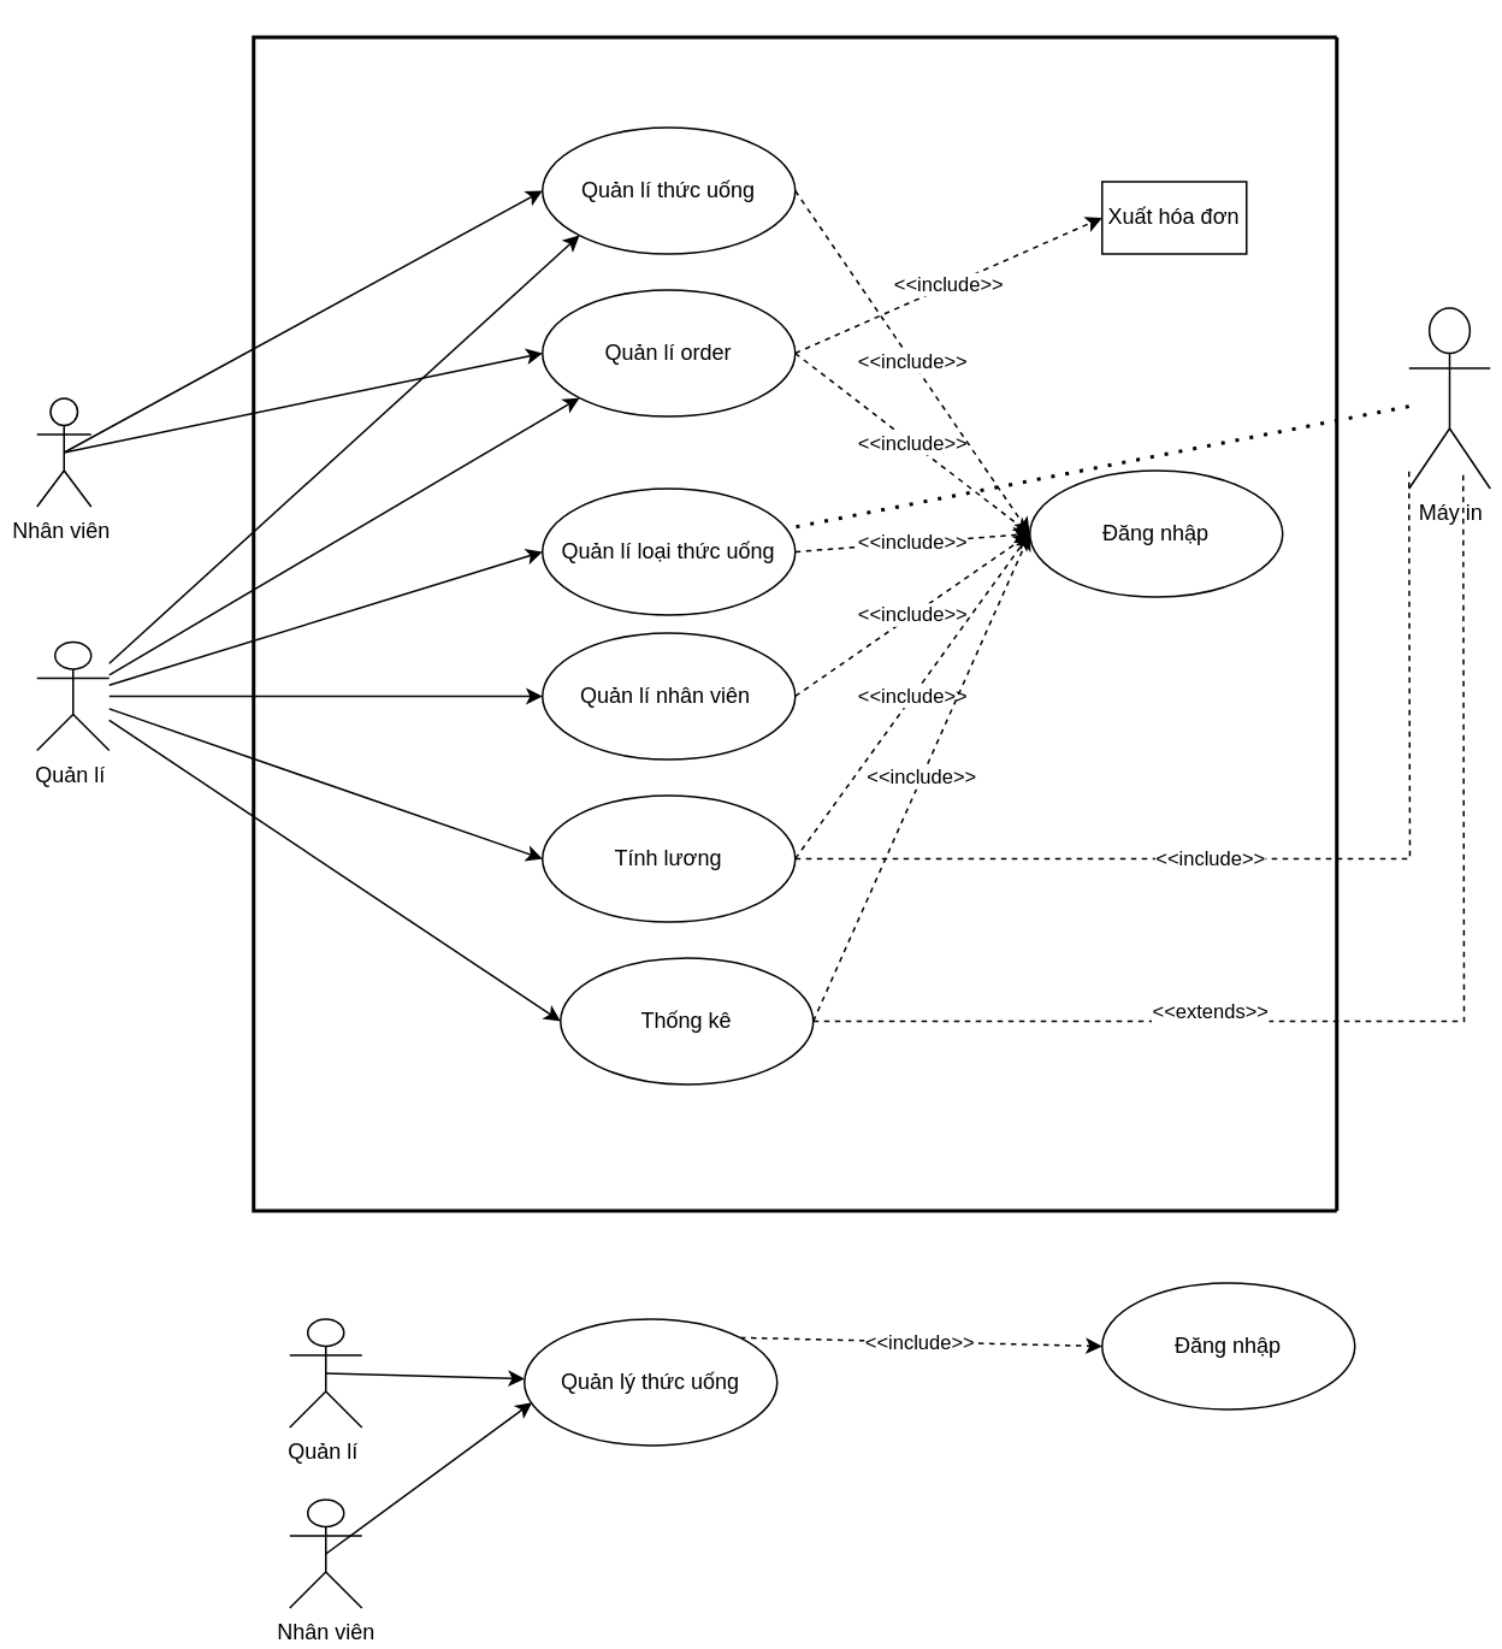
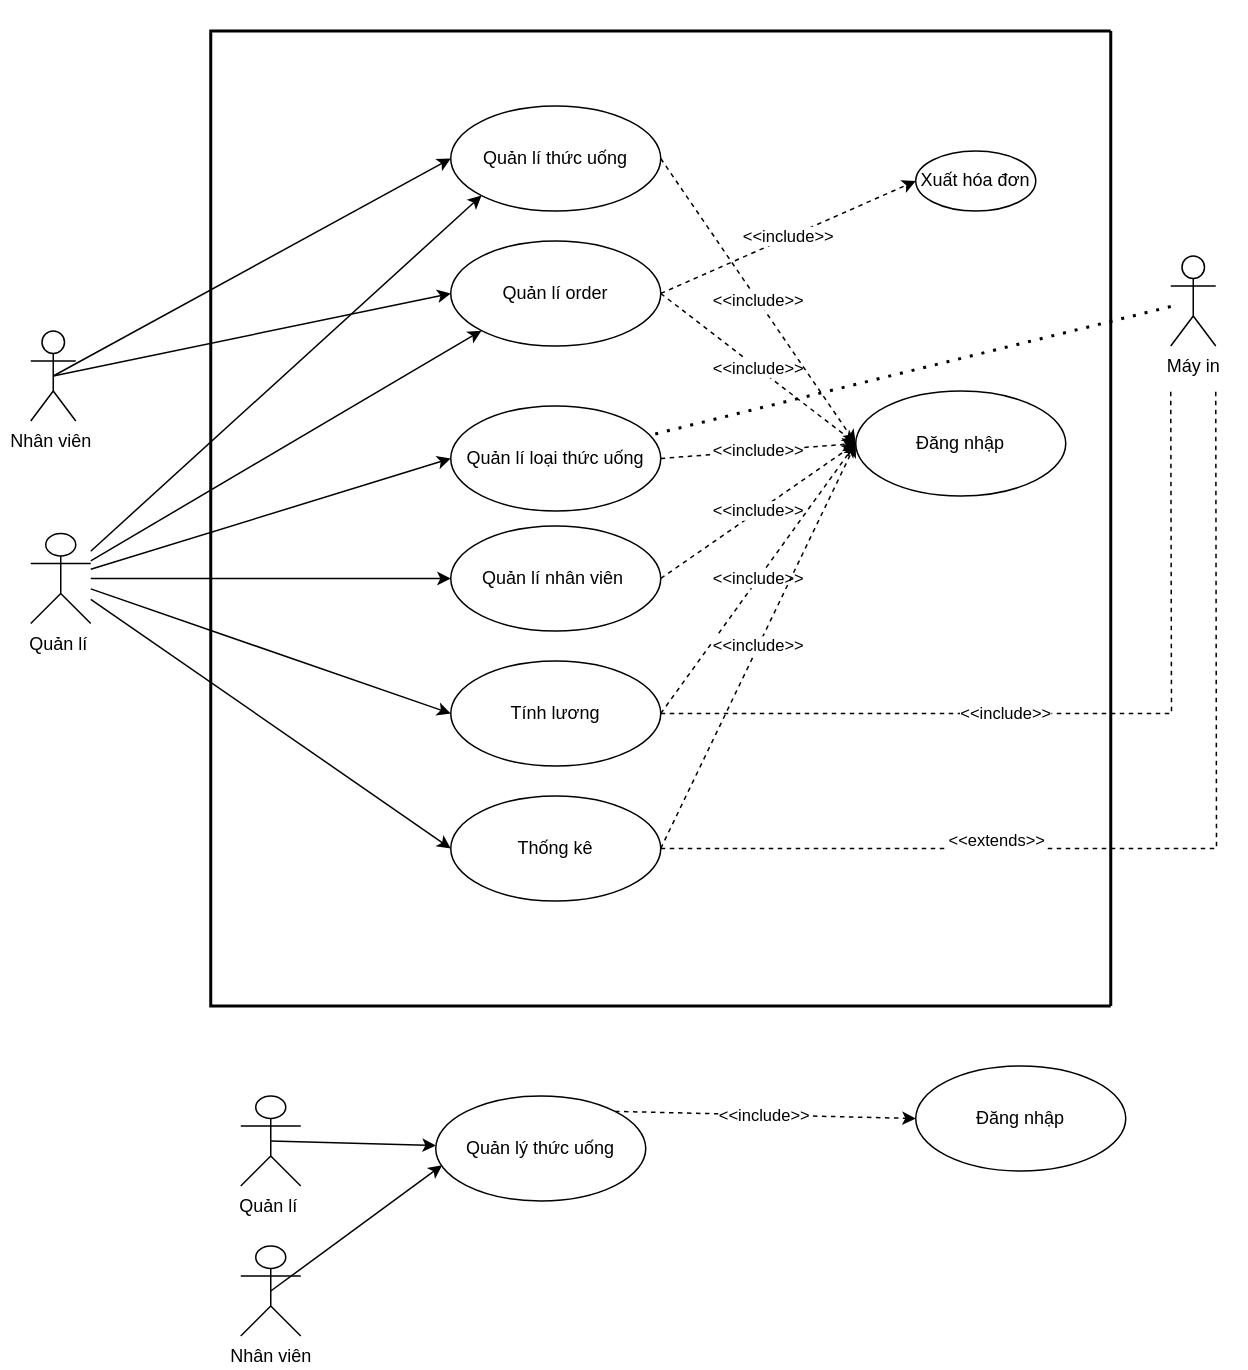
  <mxCell id="0" />
  <mxCell id="1" parent="0" />
  <mxCell id="2" style="edgeStyle=none;rounded=0;orthogonalLoop=1;jettySize=auto;html=1;entryX=0;entryY=1;entryDx=0;entryDy=0;" parent="1" source="8" target="20" edge="1"><mxGeometry relative="1" as="geometry" /></mxCell>
  <mxCell id="3" style="edgeStyle=none;rounded=0;orthogonalLoop=1;jettySize=auto;html=1;entryX=0;entryY=1;entryDx=0;entryDy=0;" parent="1" source="8" target="15" edge="1"><mxGeometry relative="1" as="geometry" /></mxCell>
  <mxCell id="4" style="edgeStyle=none;rounded=0;orthogonalLoop=1;jettySize=auto;html=1;entryX=0;entryY=0.5;entryDx=0;entryDy=0;" parent="1" source="8" target="27" edge="1"><mxGeometry relative="1" as="geometry" /></mxCell>
  <mxCell id="5" style="edgeStyle=none;rounded=0;orthogonalLoop=1;jettySize=auto;html=1;entryX=0;entryY=0.5;entryDx=0;entryDy=0;" parent="1" source="8" target="17" edge="1"><mxGeometry relative="1" as="geometry" /></mxCell>
  <mxCell id="6" style="edgeStyle=none;rounded=0;orthogonalLoop=1;jettySize=auto;html=1;entryX=0;entryY=0.5;entryDx=0;entryDy=0;" parent="1" source="8" target="25" edge="1"><mxGeometry relative="1" as="geometry" /></mxCell>
  <mxCell id="7" style="edgeStyle=none;rounded=0;orthogonalLoop=1;jettySize=auto;html=1;entryX=0;entryY=0.5;entryDx=0;entryDy=0;" parent="1" source="8" target="30" edge="1"><mxGeometry relative="1" as="geometry" /></mxCell>
  <mxCell id="8" value="Quản lí&amp;nbsp;" style="shape=umlActor;verticalLabelPosition=bottom;verticalAlign=top;html=1;" parent="1" vertex="1"><mxGeometry x="20" y="355" width="40" height="60" as="geometry" /></mxCell>
  <mxCell id="9" style="edgeStyle=none;rounded=0;orthogonalLoop=1;jettySize=auto;html=1;exitX=0.5;exitY=0.5;exitDx=0;exitDy=0;exitPerimeter=0;entryX=0;entryY=0.5;entryDx=0;entryDy=0;" parent="1" source="11" target="15" edge="1"><mxGeometry relative="1" as="geometry" /></mxCell>
  <mxCell id="10" style="edgeStyle=none;rounded=0;orthogonalLoop=1;jettySize=auto;html=1;exitX=0.5;exitY=0.5;exitDx=0;exitDy=0;exitPerimeter=0;entryX=0;entryY=0.5;entryDx=0;entryDy=0;" parent="1" source="11" target="20" edge="1"><mxGeometry relative="1" as="geometry" /></mxCell>
  <mxCell id="11" value="Nhân viên&amp;nbsp;" style="shape=umlActor;verticalLabelPosition=bottom;verticalAlign=top;html=1;" parent="1" vertex="1"><mxGeometry x="20" y="220" width="30" height="60" as="geometry" /></mxCell>
  <mxCell id="12" value="Đăng nhập" style="ellipse;whiteSpace=wrap;html=1;" parent="1" vertex="1"><mxGeometry x="570" y="260" width="140" height="70" as="geometry" /></mxCell>
  <mxCell id="13" value="&amp;lt;&amp;lt;include&amp;gt;&amp;gt;" style="edgeStyle=none;rounded=0;orthogonalLoop=1;jettySize=auto;html=1;exitX=1;exitY=0.5;exitDx=0;exitDy=0;entryX=0;entryY=0.5;entryDx=0;entryDy=0;dashed=1;" parent="1" source="15" target="12" edge="1"><mxGeometry relative="1" as="geometry" /></mxCell>
  <mxCell id="14" value="&amp;lt;&amp;lt;include&amp;gt;&amp;gt;" style="edgeStyle=none;rounded=0;orthogonalLoop=1;jettySize=auto;html=1;exitX=1;exitY=0.5;exitDx=0;exitDy=0;entryX=0;entryY=0.5;entryDx=0;entryDy=0;dashed=1;" parent="1" source="15" target="31" edge="1"><mxGeometry relative="1" as="geometry" /></mxCell>
  <mxCell id="15" value="Quản lí order" style="ellipse;whiteSpace=wrap;html=1;" parent="1" vertex="1"><mxGeometry x="300" y="160" width="140" height="70" as="geometry" /></mxCell>
  <mxCell id="16" value="&amp;lt;&amp;lt;include&amp;gt;&amp;gt;" style="edgeStyle=none;rounded=0;orthogonalLoop=1;jettySize=auto;html=1;exitX=1;exitY=0.5;exitDx=0;exitDy=0;entryX=0;entryY=0.5;entryDx=0;entryDy=0;dashed=1;" parent="1" source="17" target="12" edge="1"><mxGeometry relative="1" as="geometry" /></mxCell>
  <mxCell id="17" value="Quản lí nhân viên&amp;nbsp;" style="ellipse;whiteSpace=wrap;html=1;" parent="1" vertex="1"><mxGeometry x="300" y="350" width="140" height="70" as="geometry" /></mxCell>
- <mxCell id="18" value="Máy in" style="shape=umlActor;verticalLabelPosition=bottom;verticalAlign=top;html=1;" parent="1" vertex="1"><mxGeometry x="780" y="170" width="45" height="100" as="geometry" /></mxCell>
+ <mxCell id="18" value="Máy in" style="shape=umlActor;verticalLabelPosition=bottom;verticalAlign=top;html=1;" parent="1" vertex="1"><mxGeometry x="780" y="170" width="30" height="60" as="geometry" /></mxCell>
  <mxCell id="19" value="&amp;lt;&amp;lt;include&amp;gt;&amp;gt;" style="edgeStyle=none;rounded=0;orthogonalLoop=1;jettySize=auto;html=1;exitX=1;exitY=0.5;exitDx=0;exitDy=0;entryX=0;entryY=0.5;entryDx=0;entryDy=0;dashed=1;" parent="1" source="20" target="12" edge="1"><mxGeometry relative="1" as="geometry" /></mxCell>
  <mxCell id="20" value="Quản lí thức uống" style="ellipse;whiteSpace=wrap;html=1;" parent="1" vertex="1"><mxGeometry x="300" y="70" width="140" height="70" as="geometry" /></mxCell>
  <mxCell id="21" value="" style="strokeWidth=2;html=1;shape=mxgraph.flowchart.annotation_1;align=left;pointerEvents=1;" parent="1" vertex="1"><mxGeometry x="140" y="20" width="600" height="650" as="geometry" /></mxCell>
  <mxCell id="22" value="" style="endArrow=none;html=1;entryX=1;entryY=0;entryDx=0;entryDy=0;entryPerimeter=0;exitX=1;exitY=1;exitDx=0;exitDy=0;exitPerimeter=0;strokeWidth=2;" parent="1" source="21" target="21" edge="1"><mxGeometry width="50" height="50" relative="1" as="geometry"><mxPoint x="730" y="50" as="sourcePoint" /><mxPoint x="780" y="0" as="targetPoint" /></mxGeometry></mxCell>
  <mxCell id="23" value="&amp;lt;&amp;lt;include&amp;gt;&amp;gt;" style="edgeStyle=none;rounded=0;orthogonalLoop=1;jettySize=auto;html=1;exitX=1;exitY=0.5;exitDx=0;exitDy=0;entryX=0;entryY=0.5;entryDx=0;entryDy=0;dashed=1;" parent="1" source="25" target="12" edge="1"><mxGeometry relative="1" as="geometry" /></mxCell>
  <mxCell id="24" value="&amp;lt;&amp;lt;include&amp;gt;&amp;gt;" style="edgeStyle=orthogonalEdgeStyle;rounded=0;orthogonalLoop=1;jettySize=auto;html=1;dashed=1;endArrow=none;endFill=0;exitX=1;exitY=0.5;exitDx=0;exitDy=0;" parent="1" source="25" edge="1"><mxGeometry x="-0.171" relative="1" as="geometry"><mxPoint x="780" y="260" as="targetPoint" /><mxPoint as="offset" /></mxGeometry></mxCell>
  <mxCell id="25" value="Tính lương" style="ellipse;whiteSpace=wrap;html=1;" parent="1" vertex="1"><mxGeometry x="300" y="440" width="140" height="70" as="geometry" /></mxCell>
  <mxCell id="26" value="&amp;lt;&amp;lt;include&amp;gt;&amp;gt;" style="edgeStyle=none;rounded=0;orthogonalLoop=1;jettySize=auto;html=1;exitX=1;exitY=0.5;exitDx=0;exitDy=0;entryX=0;entryY=0.5;entryDx=0;entryDy=0;dashed=1;" parent="1" source="27" target="12" edge="1"><mxGeometry relative="1" as="geometry" /></mxCell>
  <mxCell id="27" value="Quản lí loại thức uống" style="ellipse;whiteSpace=wrap;html=1;" parent="1" vertex="1"><mxGeometry x="300" y="270" width="140" height="70" as="geometry" /></mxCell>
  <mxCell id="28" value="&amp;lt;&amp;lt;include&amp;gt;&amp;gt;" style="edgeStyle=none;rounded=0;orthogonalLoop=1;jettySize=auto;html=1;exitX=1;exitY=0.5;exitDx=0;exitDy=0;entryX=0;entryY=0.5;entryDx=0;entryDy=0;dashed=1;" parent="1" source="30" target="12" edge="1"><mxGeometry relative="1" as="geometry" /></mxCell>
  <mxCell id="29" value="&amp;lt;&amp;lt;extends&amp;gt;&amp;gt;" style="edgeStyle=orthogonalEdgeStyle;rounded=0;orthogonalLoop=1;jettySize=auto;html=1;dashed=1;endArrow=none;endFill=0;" parent="1" source="30" edge="1"><mxGeometry x="-0.338" y="5" relative="1" as="geometry"><mxPoint x="810" y="260" as="targetPoint" /><mxPoint as="offset" /></mxGeometry></mxCell>
- <mxCell id="30" value="Thống kê" style="ellipse;whiteSpace=wrap;html=1;" parent="1" vertex="1"><mxGeometry x="310" y="530" width="140" height="70" as="geometry" /></mxCell>
- <mxCell id="31" value="Xuất hóa đơn" style="whiteSpace=wrap;html=1;rounded=0;" parent="1" vertex="1"><mxGeometry x="610" y="100" width="80" height="40" as="geometry" /></mxCell>
+ <mxCell id="30" value="Thống kê" style="ellipse;whiteSpace=wrap;html=1;" parent="1" vertex="1"><mxGeometry x="300" y="530" width="140" height="70" as="geometry" /></mxCell>
+ <mxCell id="31" value="Xuất hóa đơn" style="ellipse;whiteSpace=wrap;html=1;" parent="1" vertex="1"><mxGeometry x="610" y="100" width="80" height="40" as="geometry" /></mxCell>
  <mxCell id="32" value="" style="endArrow=none;dashed=1;html=1;dashPattern=1 3;strokeWidth=2;" parent="1" source="18" target="27" edge="1"><mxGeometry width="50" height="50" relative="1" as="geometry"><mxPoint x="770" y="161.034" as="sourcePoint" /><mxPoint x="640" y="170" as="targetPoint" /></mxGeometry></mxCell>
  <mxCell id="33" style="rounded=0;orthogonalLoop=1;jettySize=auto;html=1;exitX=0.5;exitY=0.5;exitDx=0;exitDy=0;exitPerimeter=0;" parent="1" source="34" target="36" edge="1"><mxGeometry relative="1" as="geometry" /></mxCell>
  <mxCell id="34" value="Quản lí&amp;nbsp;" style="shape=umlActor;verticalLabelPosition=bottom;verticalAlign=top;html=1;" parent="1" vertex="1"><mxGeometry x="160" y="730" width="40" height="60" as="geometry" /></mxCell>
  <mxCell id="35" value="&amp;lt;&amp;lt;include&amp;gt;&amp;gt;" style="rounded=0;orthogonalLoop=1;jettySize=auto;html=1;exitX=1;exitY=0;exitDx=0;exitDy=0;entryX=0;entryY=0.5;entryDx=0;entryDy=0;dashed=1;" parent="1" source="36" target="37" edge="1"><mxGeometry relative="1" as="geometry" /></mxCell>
  <mxCell id="36" value="Quản lý thức uống" style="ellipse;whiteSpace=wrap;html=1;" parent="1" vertex="1"><mxGeometry x="290" y="730" width="140" height="70" as="geometry" /></mxCell>
  <mxCell id="37" value="Đăng nhập" style="ellipse;whiteSpace=wrap;html=1;" parent="1" vertex="1"><mxGeometry x="610" y="710" width="140" height="70" as="geometry" /></mxCell>
  <mxCell id="38" style="edgeStyle=none;rounded=0;orthogonalLoop=1;jettySize=auto;html=1;exitX=0.5;exitY=0.5;exitDx=0;exitDy=0;exitPerimeter=0;entryX=0.03;entryY=0.66;entryDx=0;entryDy=0;entryPerimeter=0;" parent="1" source="39" target="36" edge="1"><mxGeometry relative="1" as="geometry" /></mxCell>
  <mxCell id="39" value="Nhân viên" style="shape=umlActor;verticalLabelPosition=bottom;verticalAlign=top;html=1;" parent="1" vertex="1"><mxGeometry x="160" y="830" width="40" height="60" as="geometry" /></mxCell>
